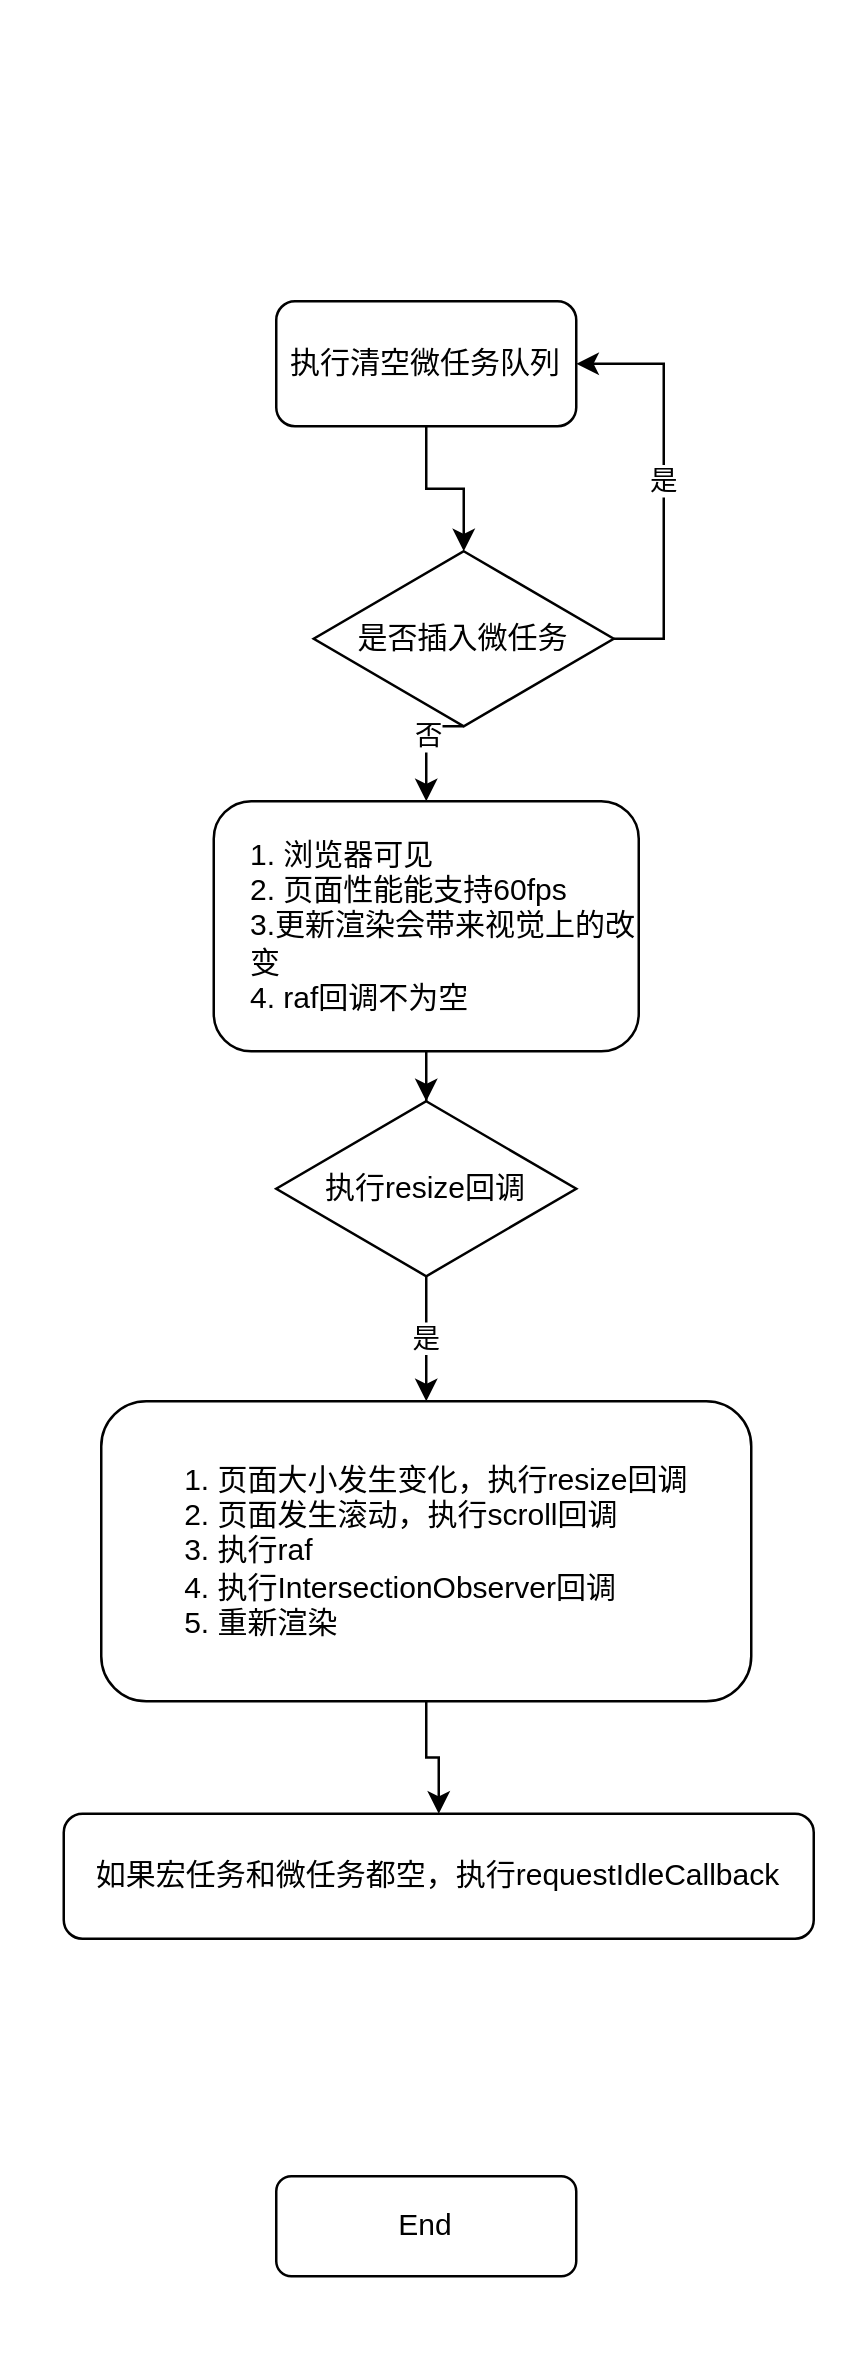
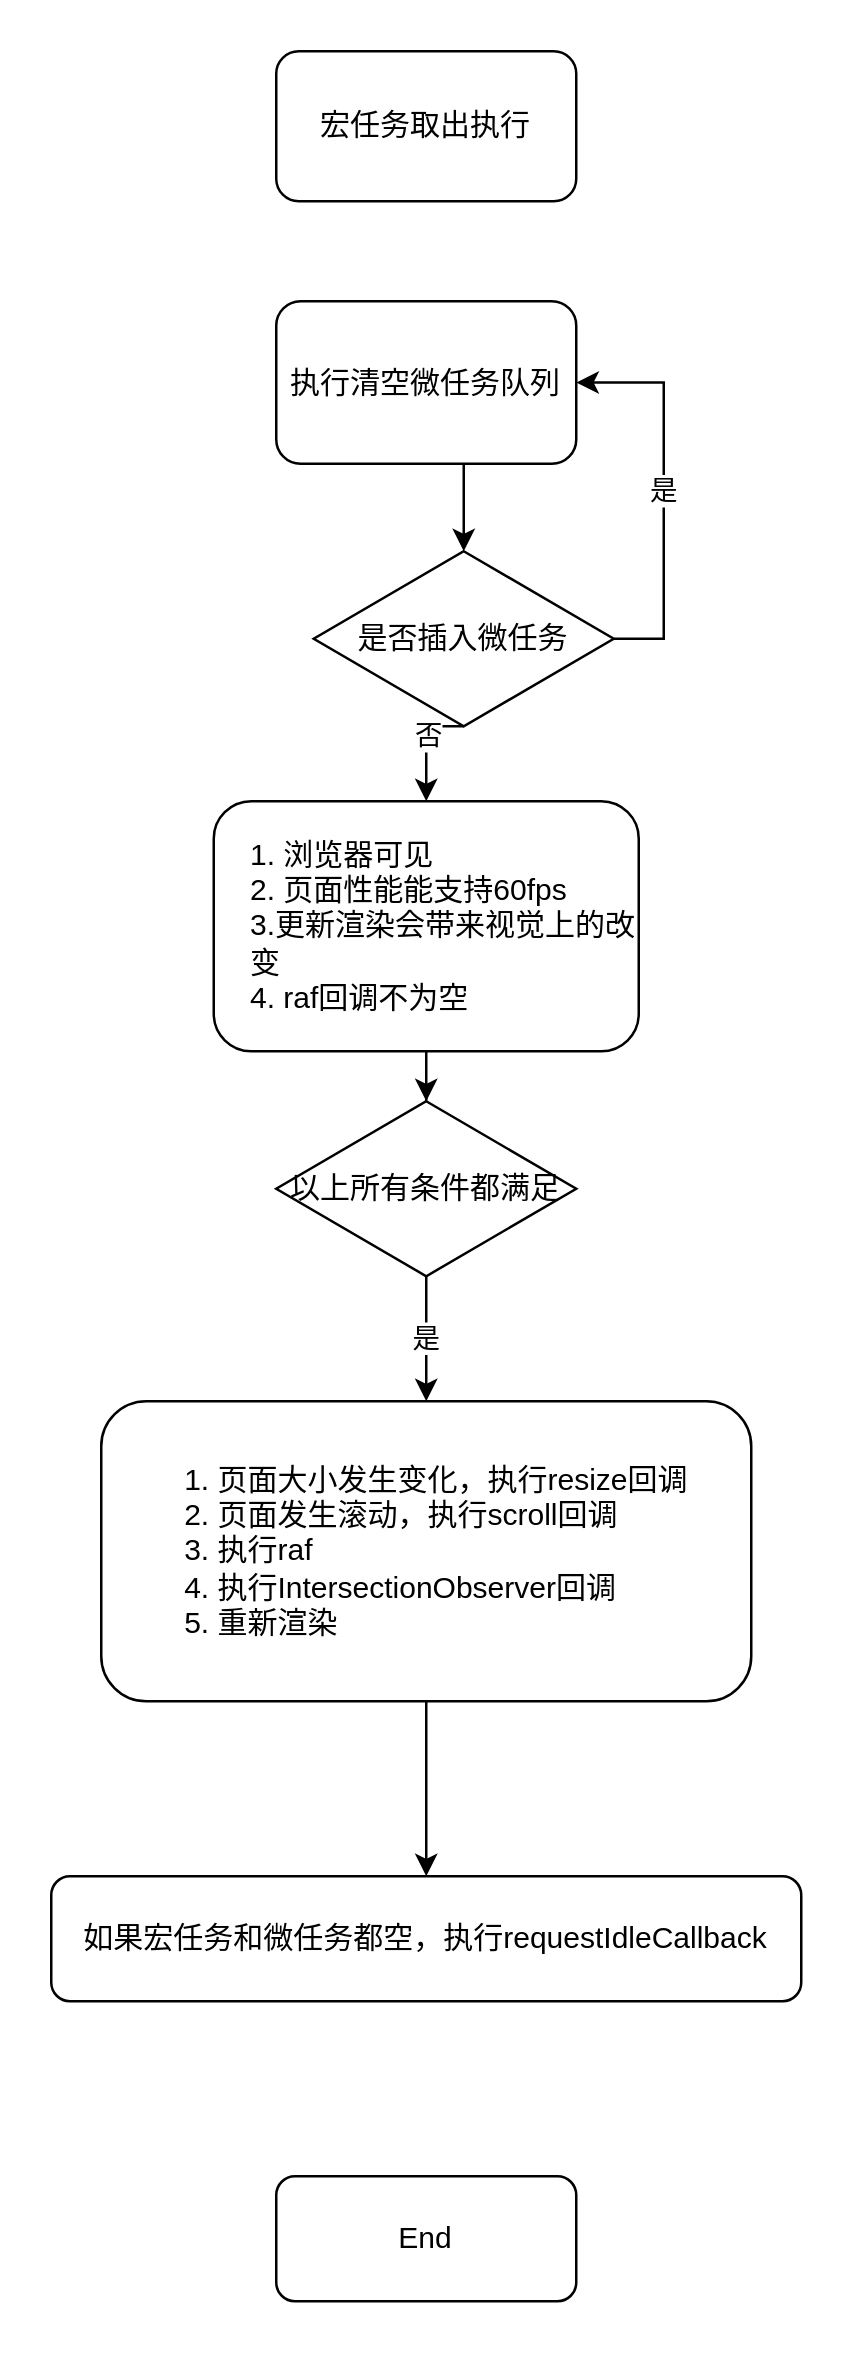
  <mxCell id="0" />
  <mxCell id="1" parent="0" />
+ <mxCell id="2" value="&lt;span&gt;宏任务取出执行&lt;/span&gt;" style="rounded=1;whiteSpace=wrap;html=1;" vertex="1" parent="1"><mxGeometry x="110" y="20" width="120" height="60" as="geometry" /></mxCell>
  <mxCell id="3" style="edgeStyle=orthogonalEdgeStyle;rounded=0;orthogonalLoop=1;jettySize=auto;html=1;exitX=0.5;exitY=1;exitDx=0;exitDy=0;entryX=0.5;entryY=0;entryDx=0;entryDy=0;" edge="1" parent="1" source="4" target="8"><mxGeometry relative="1" as="geometry" /></mxCell>
- <mxCell id="4" value="&lt;span&gt;执行清空微任务队列&lt;br&gt;&lt;/span&gt;" style="rounded=1;whiteSpace=wrap;html=1;" vertex="1" parent="1"><mxGeometry x="110" y="120" width="120" height="50" as="geometry" /></mxCell>
+ <mxCell id="4" value="&lt;span&gt;执行清空微任务队列&lt;br&gt;&lt;/span&gt;" style="rounded=1;whiteSpace=wrap;html=1;" vertex="1" parent="1"><mxGeometry x="110" y="120" width="120" height="65" as="geometry" /></mxCell>
  <mxCell id="5" value="是" style="edgeStyle=orthogonalEdgeStyle;rounded=0;orthogonalLoop=1;jettySize=auto;html=1;exitX=1;exitY=0.5;exitDx=0;exitDy=0;entryX=1;entryY=0.5;entryDx=0;entryDy=0;" edge="1" parent="1" source="8" target="4"><mxGeometry relative="1" as="geometry" /></mxCell>
  <mxCell id="6" style="edgeStyle=orthogonalEdgeStyle;rounded=0;orthogonalLoop=1;jettySize=auto;html=1;exitX=0.5;exitY=1;exitDx=0;exitDy=0;entryX=0.5;entryY=0;entryDx=0;entryDy=0;" edge="1" parent="1" source="8" target="10"><mxGeometry relative="1" as="geometry" /></mxCell>
  <mxCell id="7" value="否" style="edgeLabel;html=1;align=center;verticalAlign=middle;resizable=0;points=[];" vertex="1" connectable="0" parent="6"><mxGeometry x="-0.2" relative="1" as="geometry"><mxPoint as="offset" /></mxGeometry></mxCell>
  <mxCell id="8" value="是否插入微任务" style="rhombus;whiteSpace=wrap;html=1;" vertex="1" parent="1"><mxGeometry x="125" y="220" width="120" height="70" as="geometry" /></mxCell>
  <mxCell id="9" style="edgeStyle=orthogonalEdgeStyle;rounded=0;orthogonalLoop=1;jettySize=auto;html=1;exitX=0.5;exitY=1;exitDx=0;exitDy=0;" edge="1" parent="1" source="10" target="12"><mxGeometry relative="1" as="geometry" /></mxCell>
  <mxCell id="10" value="&lt;span&gt;1. 浏览器可见&lt;br&gt;2. 页面性能能支持60fps&lt;br&gt;&lt;div&gt;&lt;span&gt;3.更新渲染会带来视觉上的改变&lt;/span&gt;&lt;/div&gt;&lt;div&gt;&lt;span&gt;4. raf回调不为空&lt;/span&gt;&lt;/div&gt;&lt;/span&gt;" style="rounded=1;whiteSpace=wrap;html=1;align=left;spacingLeft=13;" vertex="1" parent="1"><mxGeometry x="85" y="320" width="170" height="100" as="geometry" /></mxCell>
  <mxCell id="11" value="是" style="edgeStyle=orthogonalEdgeStyle;rounded=0;orthogonalLoop=1;jettySize=auto;html=1;exitX=0.5;exitY=1;exitDx=0;exitDy=0;entryX=0.5;entryY=0;entryDx=0;entryDy=0;" edge="1" parent="1" source="12" target="15"><mxGeometry relative="1" as="geometry"><mxPoint x="170" y="560" as="targetPoint" /></mxGeometry></mxCell>
- <mxCell id="12" value="执行resize回调" style="rhombus;whiteSpace=wrap;html=1;align=center;" vertex="1" parent="1"><mxGeometry x="110" y="440" width="120" height="70" as="geometry" /></mxCell>
+ <mxCell id="12" value="以上所有条件都满足" style="rhombus;whiteSpace=wrap;html=1;align=center;" vertex="1" parent="1"><mxGeometry x="110" y="440" width="120" height="70" as="geometry" /></mxCell>
  <mxCell id="13" value="" style="group" vertex="1" connectable="0" parent="1"><mxGeometry x="40" y="560" width="260" height="120" as="geometry" /></mxCell>
  <mxCell id="14" value="&lt;span&gt;&lt;br&gt;&lt;/span&gt;" style="rounded=1;whiteSpace=wrap;html=1;align=left;verticalAlign=middle;" vertex="1" parent="13"><mxGeometry width="260" height="120" as="geometry" /></mxCell>
  <mxCell id="15" value="&lt;ol&gt;&lt;li&gt;页面大小发生变化，执行resize回调&lt;/li&gt;&lt;li&gt;页面发生滚动，执行scroll回调&lt;/li&gt;&lt;li&gt;执行raf&lt;/li&gt;&lt;li&gt;执行IntersectionObserver回调&lt;/li&gt;&lt;li&gt;重新渲染&lt;/li&gt;&lt;/ol&gt;" style="text;strokeColor=none;fillColor=none;html=1;whiteSpace=wrap;verticalAlign=middle;overflow=hidden;align=left;" vertex="1" parent="13"><mxGeometry x="5" width="250" height="120" as="geometry" /></mxCell>
- <mxCell id="16" value="&lt;span&gt;如果宏任务和微任务都空，执行requestIdleCallback&lt;/span&gt;" style="rounded=1;whiteSpace=wrap;html=1;align=center;" vertex="1" parent="1"><mxGeometry x="25" y="725" width="300" height="50" as="geometry" /></mxCell>
+ <mxCell id="16" value="&lt;span&gt;如果宏任务和微任务都空，执行requestIdleCallback&lt;/span&gt;" style="rounded=1;whiteSpace=wrap;html=1;align=center;" vertex="1" parent="1"><mxGeometry x="20" y="750" width="300" height="50" as="geometry" /></mxCell>
  <mxCell id="17" style="edgeStyle=orthogonalEdgeStyle;rounded=0;orthogonalLoop=1;jettySize=auto;html=1;exitX=0.5;exitY=1;exitDx=0;exitDy=0;" edge="1" parent="1" source="15" target="16"><mxGeometry relative="1" as="geometry" /></mxCell>
- <mxCell id="18" value="&lt;span&gt;End&lt;br&gt;&lt;/span&gt;" style="rounded=1;whiteSpace=wrap;html=1;" vertex="1" parent="1"><mxGeometry x="110" y="870" width="120" height="40" as="geometry" /></mxCell>
+ <mxCell id="18" value="&lt;span&gt;End&lt;br&gt;&lt;/span&gt;" style="rounded=1;whiteSpace=wrap;html=1;" vertex="1" parent="1"><mxGeometry x="110" y="870" width="120" height="50" as="geometry" /></mxCell>
